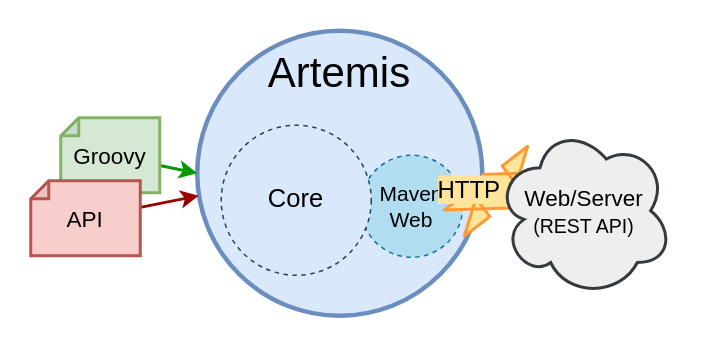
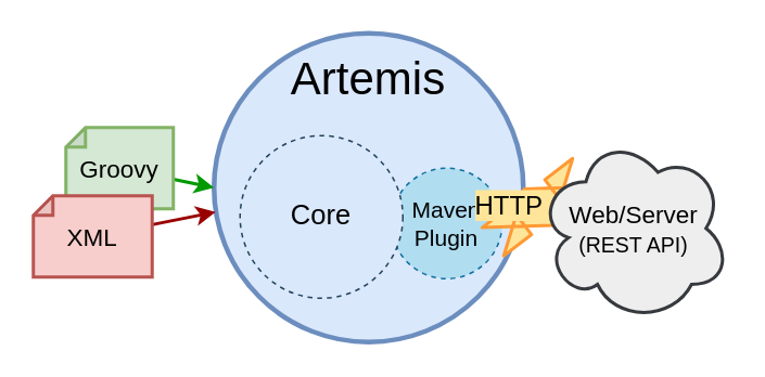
  <mxCell id="0" />
  <mxCell id="1" parent="0" />
  <mxCell id="2" value="&lt;font style=&quot;font-size: 28px&quot;&gt;Artemis&lt;br&gt;&lt;br&gt;&lt;br&gt;&lt;br&gt;&lt;br&gt;&lt;/font&gt;" style="ellipse;whiteSpace=wrap;html=1;strokeWidth=3;fillColor=#dae8fc;strokeColor=#6c8ebf;" parent="1" vertex="1"><mxGeometry x="131" y="20" width="190" height="190" as="geometry" /></mxCell>
- <mxCell id="3" value="&lt;font style=&quot;font-size: 14px&quot;&gt;Maven&lt;br&gt;Web&lt;br&gt;&lt;/font&gt;" style="ellipse;whiteSpace=wrap;html=1;aspect=fixed;dashed=1;align=center;fillColor=#b1ddf0;strokeColor=#10739e;" parent="1" vertex="1"><mxGeometry x="240" y="103" width="68" height="68" as="geometry" /></mxCell>
+ <mxCell id="3" value="&lt;font style=&quot;font-size: 14px&quot;&gt;Maven&lt;br&gt;Plugin&lt;br&gt;&lt;/font&gt;" style="ellipse;whiteSpace=wrap;html=1;aspect=fixed;dashed=1;align=center;fillColor=#b1ddf0;strokeColor=#10739e;" parent="1" vertex="1"><mxGeometry x="240" y="103" width="68" height="68" as="geometry" /></mxCell>
  <mxCell id="4" value="&lt;font style=&quot;font-size: 17px&quot;&gt;Core&lt;/font&gt;" style="ellipse;whiteSpace=wrap;html=1;aspect=fixed;dashed=1;fillColor=#dae8fc;strokeColor=#23445d;" parent="1" vertex="1"><mxGeometry x="147" y="83" width="100" height="100" as="geometry" /></mxCell>
  <mxCell id="5" style="rounded=0;orthogonalLoop=1;jettySize=auto;html=1;strokeWidth=2;entryX=0;entryY=0.5;entryDx=0;entryDy=0;strokeColor=#009900;" parent="1" source="6" target="2" edge="1"><mxGeometry relative="1" as="geometry"><mxPoint x="133" y="103" as="targetPoint" /></mxGeometry></mxCell>
  <mxCell id="6" value="&lt;font style=&quot;font-size: 15px&quot;&gt;Groovy&lt;/font&gt;" style="shape=note;whiteSpace=wrap;html=1;backgroundOutline=1;darkOpacity=0.05;strokeWidth=2;sketch=0;direction=north;size=12;fillColor=#d5e8d4;strokeColor=#82b366;" parent="1" vertex="1"><mxGeometry x="40" y="78" width="66" height="50" as="geometry" /></mxCell>
  <mxCell id="7" style="rounded=0;orthogonalLoop=1;jettySize=auto;html=1;strokeWidth=2;strokeColor=#990000;" parent="1" source="8" edge="1"><mxGeometry relative="1" as="geometry"><mxPoint x="132" y="130" as="targetPoint" /></mxGeometry></mxCell>
- <mxCell id="8" value="&lt;font style=&quot;font-size: 15px&quot;&gt;API&lt;/font&gt;" style="shape=note;whiteSpace=wrap;html=1;backgroundOutline=1;darkOpacity=0.05;strokeWidth=2;sketch=0;direction=north;size=12;fillColor=#f8cecc;strokeColor=#b85450;" parent="1" vertex="1"><mxGeometry x="20" y="120" width="73" height="50" as="geometry" /></mxCell>
+ <mxCell id="8" value="&lt;font style=&quot;font-size: 15px&quot;&gt;XML&lt;/font&gt;" style="shape=note;whiteSpace=wrap;html=1;backgroundOutline=1;darkOpacity=0.05;strokeWidth=2;sketch=0;direction=north;size=12;fillColor=#f8cecc;strokeColor=#b85450;" parent="1" vertex="1"><mxGeometry x="20" y="120" width="73" height="50" as="geometry" /></mxCell>
  <mxCell id="9" value="" style="shape=flexArrow;endArrow=classic;startArrow=classic;html=1;strokeWidth=2;exitX=1;exitY=0.5;exitDx=0;exitDy=0;endWidth=41;endSize=7.67;startWidth=41;startSize=7.67;width=26;entryX=0.079;entryY=0.491;entryDx=0;entryDy=0;entryPerimeter=0;labelBackgroundColor=#FFE599;fillColor=#FFE599;strokeColor=#FF9933;" parent="1" source="2" target="11" edge="1"><mxGeometry width="50" height="50" relative="1" as="geometry"><mxPoint x="381" y="130" as="sourcePoint" /><mxPoint x="481" y="115" as="targetPoint" /></mxGeometry></mxCell>
  <mxCell id="10" value="HTTP" style="edgeLabel;html=1;align=center;verticalAlign=middle;resizable=0;points=[];fontSize=16;labelBackgroundColor=#FFE599;" parent="9" vertex="1" connectable="0"><mxGeometry x="0.173" y="-10" relative="1" as="geometry"><mxPoint x="-12" y="-10" as="offset" /></mxGeometry></mxCell>
  <mxCell id="11" value="Web/Server&lt;br style=&quot;font-size: 15px&quot;&gt;&lt;font style=&quot;font-size: 13px&quot;&gt;(REST API)&lt;/font&gt;" style="ellipse;shape=cloud;whiteSpace=wrap;html=1;sketch=0;strokeWidth=2;fontSize=15;align=center;fillColor=#eeeeee;strokeColor=#36393d;" parent="1" vertex="1"><mxGeometry x="330" y="82.5" width="118" height="115" as="geometry" /></mxCell>
